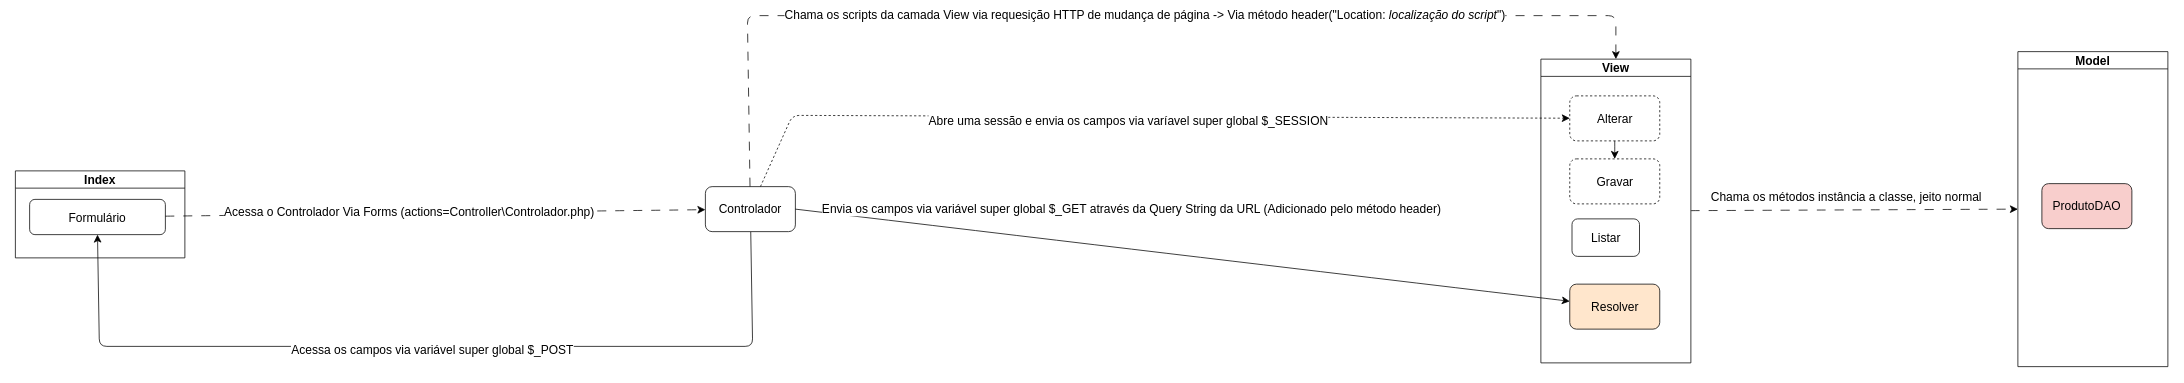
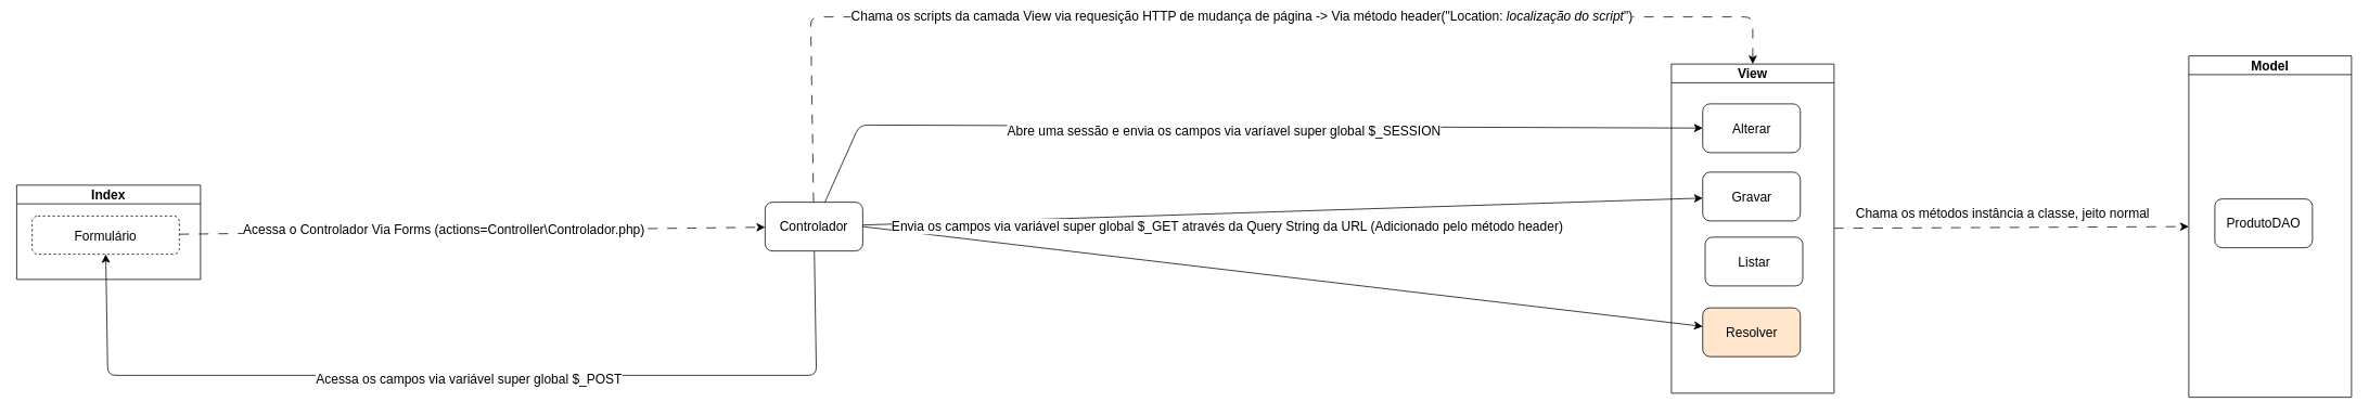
  <mxCell id="0" />
  <mxCell id="1" parent="0" />
  <mxCell id="2" style="edgeStyle=none;rounded=1;orthogonalLoop=1;jettySize=auto;html=1;fontSize=12;startSize=8;endSize=8;entryX=0.5;entryY=1;entryDx=0;entryDy=0;" edge="1" parent="1" source="8" target="10"><mxGeometry relative="1" as="geometry"><mxPoint x="92" y="415" as="targetPoint" /><Array as="points"><mxPoint x="1003" y="461" /><mxPoint x="132" y="461" /></Array></mxGeometry></mxCell>
  <mxCell id="3" value="Acessa os campos via variável super global $_POST" style="edgeLabel;html=1;align=center;verticalAlign=middle;resizable=0;points=[];fontSize=16;" vertex="1" connectable="0" parent="2"><mxGeometry x="-0.009" y="4" relative="1" as="geometry"><mxPoint as="offset" /></mxGeometry></mxCell>
  <mxCell id="4" style="edgeStyle=none;rounded=1;orthogonalLoop=1;jettySize=auto;html=1;fontSize=12;startSize=8;endSize=8;entryX=0.5;entryY=0;entryDx=0;entryDy=0;dashed=1;dashPattern=12 12;" edge="1" parent="1" source="8" target="15"><mxGeometry relative="1" as="geometry"><mxPoint x="1812" y="-5" as="targetPoint" /><Array as="points"><mxPoint x="996" y="20" /><mxPoint x="2154" y="20" /></Array></mxGeometry></mxCell>
  <mxCell id="5" value="Chama os scripts da camada View via requesição HTTP de mudança de página -&amp;gt; Via método header(&quot;Location: &lt;i&gt;localização do script&lt;/i&gt;&quot;)" style="edgeLabel;html=1;align=center;verticalAlign=middle;resizable=0;points=[];fontSize=16;" vertex="1" connectable="0" parent="4"><mxGeometry x="0.05" y="2" relative="1" as="geometry"><mxPoint as="offset" /></mxGeometry></mxCell>
- <mxCell id="6" style="edgeStyle=none;rounded=1;orthogonalLoop=1;jettySize=auto;html=1;fontSize=12;startSize=8;endSize=8;dashed=1;" edge="1" parent="1" source="8" target="16"><mxGeometry relative="1" as="geometry"><Array as="points"><mxPoint x="1056" y="153" /></Array></mxGeometry></mxCell>
+ <mxCell id="6" style="edgeStyle=none;rounded=1;orthogonalLoop=1;jettySize=auto;html=1;fontSize=12;startSize=8;endSize=8;" edge="1" parent="1" source="8" target="16"><mxGeometry relative="1" as="geometry"><Array as="points"><mxPoint x="1056" y="153" /></Array></mxGeometry></mxCell>
  <mxCell id="7" value="Abre uma sessão e envia os campos via varíavel super global $_SESSION" style="edgeLabel;html=1;align=center;verticalAlign=middle;resizable=0;points=[];fontSize=16;" vertex="1" connectable="0" parent="6"><mxGeometry x="-0.034" y="-5" relative="1" as="geometry"><mxPoint x="1" as="offset" /></mxGeometry></mxCell>
  <mxCell id="8" value="Controlador" style="rounded=1;whiteSpace=wrap;html=1;fontSize=16;" vertex="1" parent="1"><mxGeometry x="940" y="248" width="120" height="60" as="geometry" /></mxCell>
  <mxCell id="9" value="Index" style="swimlane;whiteSpace=wrap;html=1;fontSize=16;" vertex="1" parent="1"><mxGeometry x="20" y="227" width="226" height="116" as="geometry" /></mxCell>
- <mxCell id="10" value="Formulário" style="rounded=1;whiteSpace=wrap;html=1;fontSize=16;" vertex="1" parent="9"><mxGeometry x="19" y="38" width="181" height="47" as="geometry" /></mxCell>
+ <mxCell id="10" value="Formulário" style="rounded=1;whiteSpace=wrap;html=1;fontSize=16;dashed=1;" vertex="1" parent="9"><mxGeometry x="19" y="38" width="181" height="47" as="geometry" /></mxCell>
  <mxCell id="11" style="edgeStyle=none;curved=1;rounded=0;orthogonalLoop=1;jettySize=auto;html=1;fontSize=12;startSize=8;endSize=8;dashed=1;dashPattern=12 12;" edge="1" parent="1" source="10" target="8"><mxGeometry relative="1" as="geometry" /></mxCell>
  <mxCell id="12" value="Acessa o Controlador Via Forms (actions=Controller\Controlador.php)" style="edgeLabel;html=1;align=center;verticalAlign=middle;resizable=0;points=[];fontSize=16;" vertex="1" connectable="0" parent="11"><mxGeometry x="-0.096" y="3" relative="1" as="geometry"><mxPoint y="1" as="offset" /></mxGeometry></mxCell>
  <mxCell id="13" style="edgeStyle=none;curved=1;rounded=0;orthogonalLoop=1;jettySize=auto;html=1;entryX=0;entryY=0.5;entryDx=0;entryDy=0;fontSize=12;startSize=8;endSize=8;dashed=1;dashPattern=12 12;" edge="1" parent="1" source="15" target="23"><mxGeometry relative="1" as="geometry" /></mxCell>
  <mxCell id="14" value="Chama os métodos instância a classe, jeito normal" style="edgeLabel;html=1;align=center;verticalAlign=middle;resizable=0;points=[];fontSize=16;" vertex="1" connectable="0" parent="13"><mxGeometry x="-0.393" y="-1" relative="1" as="geometry"><mxPoint x="74" y="-19" as="offset" /></mxGeometry></mxCell>
  <mxCell id="15" value="View" style="swimlane;whiteSpace=wrap;html=1;fontSize=16;" vertex="1" parent="1"><mxGeometry x="2054" y="78" width="200" height="405" as="geometry" /></mxCell>
- <mxCell id="16" value="Alterar" style="rounded=1;whiteSpace=wrap;html=1;fontSize=16;dashed=1;" vertex="1" parent="15"><mxGeometry x="38.5" y="49" width="120" height="60" as="geometry" /></mxCell>
- <mxCell id="17" value="Gravar" style="rounded=1;whiteSpace=wrap;html=1;fontSize=16;dashed=1;" vertex="1" parent="15"><mxGeometry x="38.5" y="133" width="120" height="60" as="geometry" /></mxCell>
- <mxCell id="18" value="Listar" style="rounded=1;whiteSpace=wrap;html=1;fontSize=16;" vertex="1" parent="15"><mxGeometry x="41.5" y="213" width="90" height="50" as="geometry" /></mxCell>
+ <mxCell id="16" value="Alterar" style="rounded=1;whiteSpace=wrap;html=1;fontSize=16;" vertex="1" parent="15"><mxGeometry x="38.5" y="49" width="120" height="60" as="geometry" /></mxCell>
+ <mxCell id="17" value="Gravar" style="rounded=1;whiteSpace=wrap;html=1;fontSize=16;" vertex="1" parent="15"><mxGeometry x="38.5" y="133" width="120" height="60" as="geometry" /></mxCell>
+ <mxCell id="18" value="Listar" style="rounded=1;whiteSpace=wrap;html=1;fontSize=16;" vertex="1" parent="15"><mxGeometry x="41.5" y="213" width="120" height="60" as="geometry" /></mxCell>
  <mxCell id="19" value="Resolver" style="rounded=1;whiteSpace=wrap;html=1;fontSize=16;fillColor=#ffe6cc;" vertex="1" parent="15"><mxGeometry x="38.5" y="300" width="120" height="60" as="geometry" /></mxCell>
- <mxCell id="20" style="edgeStyle=none;curved=1;rounded=0;orthogonalLoop=1;jettySize=auto;html=1;fontSize=12;startSize=8;endSize=8;startArrow=classic;startFill=1;endArrow=none;endFill=0;" edge="1" parent="1" source="17" target="16"><mxGeometry relative="1" as="geometry" /></mxCell>
+ <mxCell id="20" style="edgeStyle=none;curved=1;rounded=0;orthogonalLoop=1;jettySize=auto;html=1;fontSize=12;startSize=8;endSize=8;startArrow=classic;startFill=1;endArrow=none;endFill=0;" edge="1" parent="1" source="17" target="8"><mxGeometry relative="1" as="geometry" /></mxCell>
  <mxCell id="21" style="edgeStyle=none;curved=1;rounded=0;orthogonalLoop=1;jettySize=auto;html=1;entryX=1;entryY=0.5;entryDx=0;entryDy=0;fontSize=12;startSize=8;endSize=8;endArrow=none;endFill=0;startArrow=classic;startFill=1;" edge="1" parent="1" source="19" target="8"><mxGeometry relative="1" as="geometry" /></mxCell>
  <mxCell id="22" value="Envia os campos via variável super global $_GET através da Query String da URL (Adicionado pelo método header)" style="edgeLabel;html=1;align=center;verticalAlign=middle;resizable=0;points=[];fontSize=16;" vertex="1" connectable="0" parent="21"><mxGeometry x="0.348" y="6" relative="1" as="geometry"><mxPoint x="112" y="-46" as="offset" /></mxGeometry></mxCell>
  <mxCell id="23" value="Model" style="swimlane;whiteSpace=wrap;html=1;fontSize=16;" vertex="1" parent="1"><mxGeometry x="2690" y="68" width="200" height="420" as="geometry" /></mxCell>
- <mxCell id="24" value="ProdutoDAO" style="rounded=1;whiteSpace=wrap;html=1;fontSize=16;fillColor=#f8cecc;" vertex="1" parent="23"><mxGeometry x="32" y="176" width="120" height="60" as="geometry" /></mxCell>
+ <mxCell id="24" value="ProdutoDAO" style="rounded=1;whiteSpace=wrap;html=1;fontSize=16;" vertex="1" parent="23"><mxGeometry x="32" y="176" width="120" height="60" as="geometry" /></mxCell>
